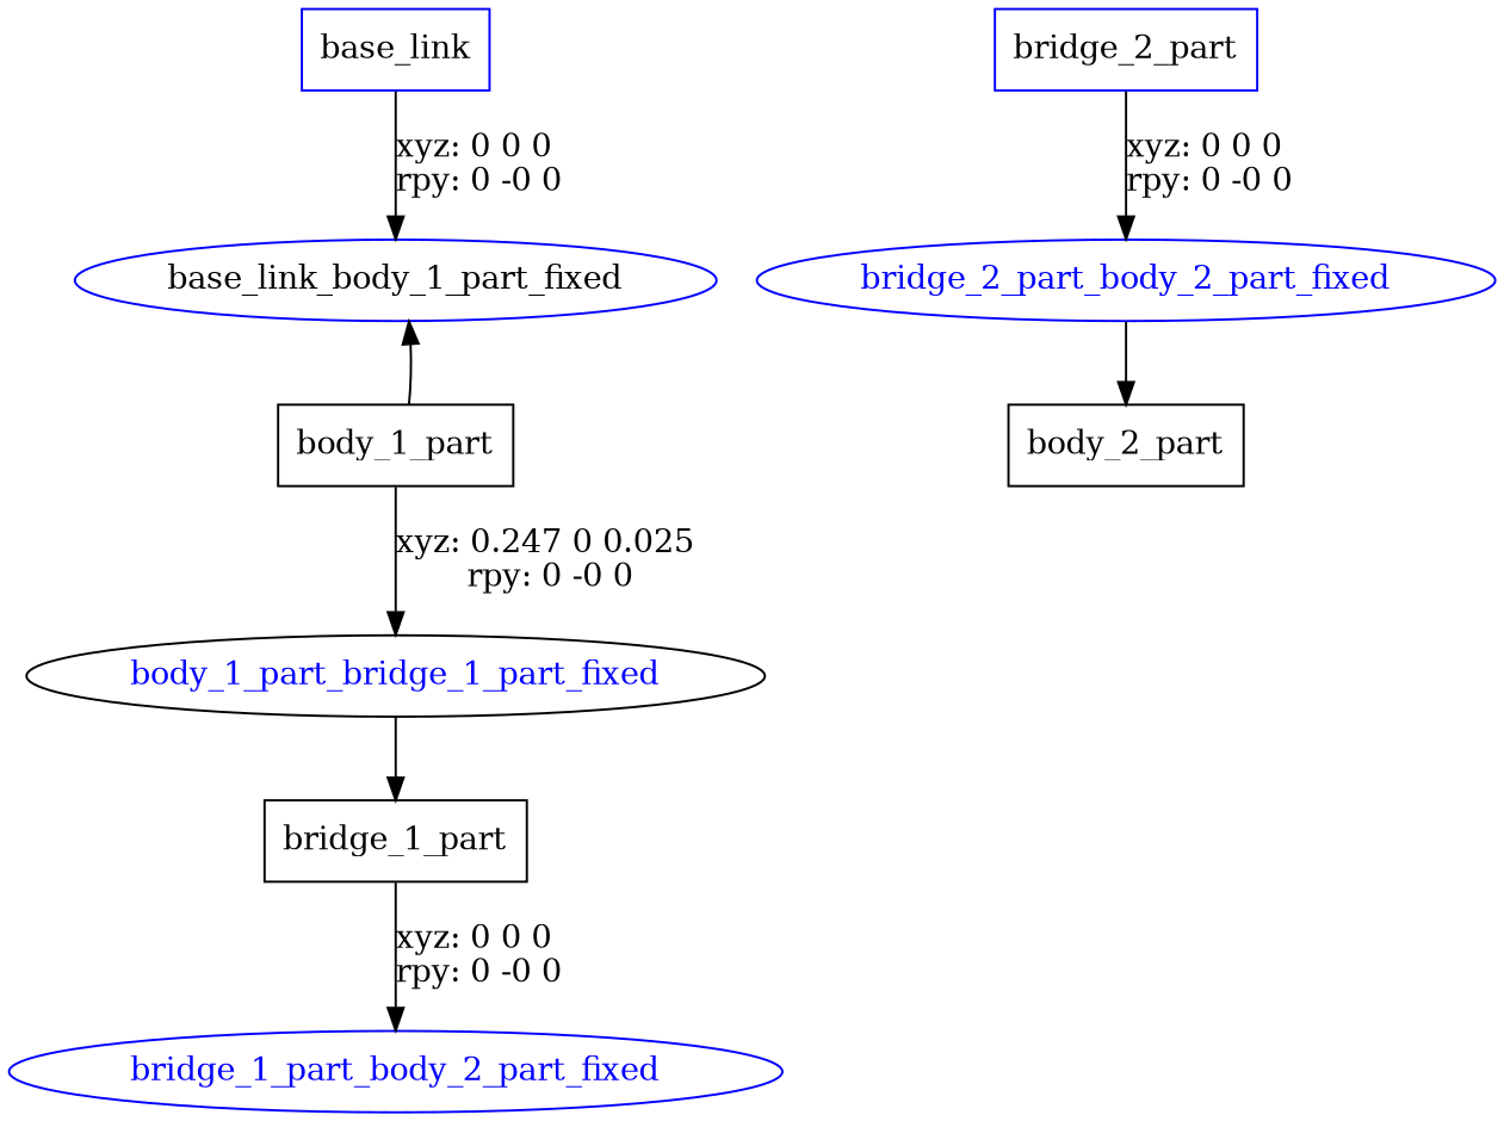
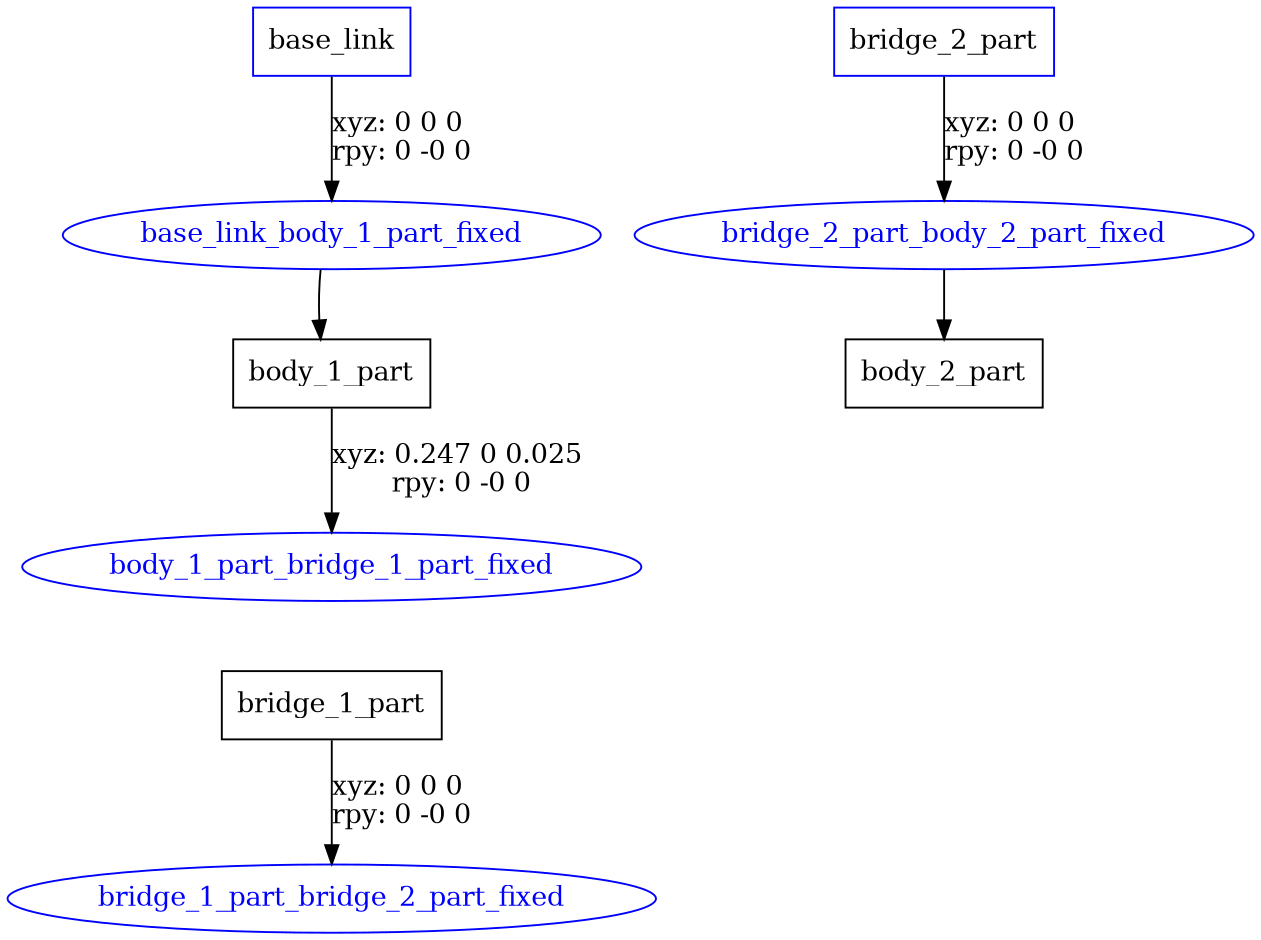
  digraph {
    node [color=blue shape=box]
    n1 [label=base_link]
-   base_link_body_1_part_fixed [fontcolor=black shape=ellipse]
+   base_link_body_1_part_fixed [fontcolor=blue shape=ellipse]
    n3 [label=body_1_part color=""]
-   body_1_part_bridge_1_part_fixed [color=black fontcolor=blue shape=ellipse]
+   body_1_part_bridge_1_part_fixed [fontcolor=blue shape=ellipse]
    n5 [label=bridge_1_part color=""]
-   bridge_1_part_bridge_2_part_fixed [fontcolor=blue shape=ellipse label=bridge_1_part_body_2_part_fixed]
+   bridge_1_part_bridge_2_part_fixed [fontcolor=blue shape=ellipse]
    n7 [label=bridge_2_part]
    bridge_2_part_body_2_part_fixed [fontcolor=blue shape=ellipse]
    n9 [label=body_2_part color=""]
    n1 -> base_link_body_1_part_fixed [label="xyz: 0 0 0 \nrpy: 0 -0 0"]
-   n3 -> base_link_body_1_part_fixed
+   base_link_body_1_part_fixed -> n3
    n3 -> body_1_part_bridge_1_part_fixed [label="xyz: 0.247 0 0.025 \nrpy: 0 -0 0"]
-   body_1_part_bridge_1_part_fixed -> n5
    n5 -> bridge_1_part_bridge_2_part_fixed [label="xyz: 0 0 0 \nrpy: 0 -0 0"]
    n7 -> bridge_2_part_body_2_part_fixed [label="xyz: 0 0 0 \nrpy: 0 -0 0"]
    bridge_2_part_body_2_part_fixed -> n9
  }
